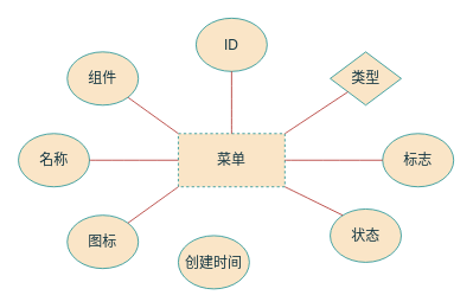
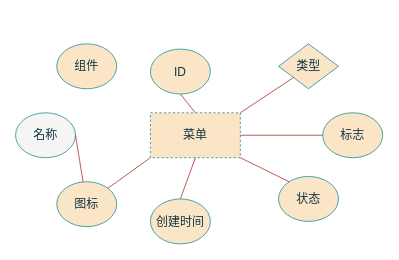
  <mxCell id="0" />
  <mxCell id="1" parent="0" />
  <mxCell id="2" value="菜单" style="rounded=0;whiteSpace=wrap;html=1;strokeColor=#0F8B8D;fontSize=16;fontColor=#143642;fillColor=#FAE5C7;labelBackgroundColor=none;dashed=1;" parent="1" vertex="1"><mxGeometry x="200" y="150" width="120" height="60" as="geometry" /></mxCell>
  <mxCell id="3" value="标志" style="ellipse;whiteSpace=wrap;html=1;strokeColor=#0F8B8D;fontSize=16;fontColor=#143642;fillColor=#FAE5C7;labelBackgroundColor=none;" parent="1" vertex="1"><mxGeometry x="430" y="150" width="80" height="60" as="geometry" /></mxCell>
  <mxCell id="4" value="创建时间" style="ellipse;whiteSpace=wrap;html=1;strokeColor=#0F8B8D;fontSize=16;fontColor=#143642;fillColor=#FAE5C7;labelBackgroundColor=none;" parent="1" vertex="1"><mxGeometry x="200" y="265" width="80" height="60" as="geometry" /></mxCell>
- <mxCell id="5" value="名称" style="ellipse;whiteSpace=wrap;html=1;strokeColor=#0F8B8D;fontSize=16;fontColor=#143642;fillColor=#FAE5C7;labelBackgroundColor=none;" parent="1" vertex="1"><mxGeometry x="20" y="150" width="80" height="60" as="geometry" /></mxCell>
+ <mxCell id="5" value="名称" style="ellipse;whiteSpace=wrap;html=1;strokeColor=#0F8B8D;fontSize=16;fontColor=#143642;fillColor=#f5f5f5;labelBackgroundColor=none;" parent="1" vertex="1"><mxGeometry x="20" y="150" width="80" height="60" as="geometry" /></mxCell>
  <mxCell id="6" value="图标" style="ellipse;whiteSpace=wrap;html=1;strokeColor=#0F8B8D;fontSize=16;fontColor=#143642;fillColor=#FAE5C7;labelBackgroundColor=none;" parent="1" vertex="1"><mxGeometry x="75" y="242" width="80" height="60" as="geometry" /></mxCell>
- <mxCell id="7" value="ID" style="ellipse;whiteSpace=wrap;html=1;strokeColor=#0F8B8D;fontSize=16;fontColor=#143642;fillColor=#FAE5C7;labelBackgroundColor=none;" parent="1" vertex="1"><mxGeometry x="220" y="20" width="80" height="60" as="geometry" /></mxCell>
+ <mxCell id="7" value="ID" style="ellipse;whiteSpace=wrap;html=1;strokeColor=#0F8B8D;fontSize=16;fontColor=#143642;fillColor=#FAE5C7;labelBackgroundColor=none;" parent="1" vertex="1"><mxGeometry x="200" y="65" width="80" height="60" as="geometry" /></mxCell>
  <mxCell id="8" value="状态" style="ellipse;whiteSpace=wrap;html=1;strokeColor=#0F8B8D;fontSize=16;fontColor=#143642;fillColor=#FAE5C7;labelBackgroundColor=none;" parent="1" vertex="1"><mxGeometry x="371" y="235" width="80" height="60" as="geometry" /></mxCell>
  <mxCell id="9" value="" style="endArrow=none;html=1;rounded=0;strokeColor=#A8201A;fontSize=12;fontColor=default;startSize=8;endSize=8;fillColor=#FAE5C7;curved=1;entryX=0.5;entryY=1;entryDx=0;entryDy=0;exitX=0.5;exitY=0;exitDx=0;exitDy=0;labelBackgroundColor=none;" parent="1" source="2" target="7" edge="1"><mxGeometry width="50" height="50" relative="1" as="geometry"><mxPoint x="130" y="230" as="sourcePoint" /><mxPoint x="180" y="180" as="targetPoint" /></mxGeometry></mxCell>
  <mxCell id="10" value="" style="endArrow=none;html=1;rounded=0;strokeColor=#A8201A;fontSize=12;fontColor=default;startSize=8;endSize=8;fillColor=#FAE5C7;curved=1;exitX=1;exitY=1;exitDx=0;exitDy=0;labelBackgroundColor=none;" parent="1" source="2" edge="1"><mxGeometry width="50" height="50" relative="1" as="geometry"><mxPoint x="130" y="230" as="sourcePoint" /><mxPoint x="385" y="242" as="targetPoint" /></mxGeometry></mxCell>
  <mxCell id="11" value="" style="endArrow=none;html=1;rounded=0;strokeColor=#A8201A;fontSize=12;fontColor=default;startSize=8;endSize=8;fillColor=#FAE5C7;curved=1;entryX=1;entryY=0;entryDx=0;entryDy=0;exitX=0;exitY=1;exitDx=0;exitDy=0;labelBackgroundColor=none;" parent="1" source="2" target="6" edge="1"><mxGeometry width="50" height="50" relative="1" as="geometry"><mxPoint x="130" y="230" as="sourcePoint" /><mxPoint x="180" y="180" as="targetPoint" /></mxGeometry></mxCell>
- <mxCell id="12" value="" style="endArrow=none;html=1;rounded=0;strokeColor=#A8201A;fontSize=12;fontColor=default;startSize=8;endSize=8;fillColor=#FAE5C7;curved=1;entryX=0;entryY=0.5;entryDx=0;entryDy=0;exitX=1;exitY=0.5;exitDx=0;exitDy=0;labelBackgroundColor=none;" parent="1" source="5" target="2" edge="1"><mxGeometry width="50" height="50" relative="1" as="geometry"><mxPoint x="130" y="230" as="sourcePoint" /><mxPoint x="180" y="180" as="targetPoint" /></mxGeometry></mxCell>
+ <mxCell id="12" value="" style="endArrow=none;html=1;rounded=0;strokeColor=#A8201A;fontSize=12;fontColor=default;startSize=8;endSize=8;fillColor=#FAE5C7;curved=1;exitX=1;exitY=0.5;exitDx=0;exitDy=0;labelBackgroundColor=none;" parent="1" source="5" target="6" edge="1"><mxGeometry width="50" height="50" relative="1" as="geometry"><mxPoint x="130" y="230" as="sourcePoint" /><mxPoint x="180" y="180" as="targetPoint" /></mxGeometry></mxCell>
  <mxCell id="13" value="" style="endArrow=none;html=1;rounded=0;strokeColor=#A8201A;fontSize=12;fontColor=default;startSize=8;endSize=8;fillColor=#FAE5C7;curved=1;entryX=0;entryY=0.5;entryDx=0;entryDy=0;exitX=1;exitY=0.5;exitDx=0;exitDy=0;labelBackgroundColor=none;" parent="1" source="2" target="3" edge="1"><mxGeometry width="50" height="50" relative="1" as="geometry"><mxPoint x="130" y="230" as="sourcePoint" /><mxPoint x="180" y="180" as="targetPoint" /></mxGeometry></mxCell>
+ <mxCell id="14" value="" style="endArrow=none;html=1;rounded=0;strokeColor=#A8201A;fontSize=12;fontColor=default;startSize=8;endSize=8;fillColor=#FAE5C7;curved=1;entryX=0.5;entryY=1;entryDx=0;entryDy=0;exitX=0.5;exitY=0;exitDx=0;exitDy=0;labelBackgroundColor=none;" parent="1" source="4" target="2" edge="1"><mxGeometry width="50" height="50" relative="1" as="geometry"><mxPoint x="130" y="230" as="sourcePoint" /><mxPoint x="180" y="180" as="targetPoint" /></mxGeometry></mxCell>
  <mxCell id="15" value="类型" style="rhombus;whiteSpace=wrap;html=1;strokeColor=#0F8B8D;fontSize=16;fontColor=#143642;fillColor=#FAE5C7;labelBackgroundColor=none;" parent="1" vertex="1"><mxGeometry x="371" y="58" width="80" height="60" as="geometry" /></mxCell>
  <mxCell id="16" value="组件" style="ellipse;whiteSpace=wrap;html=1;strokeColor=#0F8B8D;fontSize=16;fontColor=#143642;fillColor=#FAE5C7;labelBackgroundColor=none;" parent="1" vertex="1"><mxGeometry x="75" y="58" width="80" height="60" as="geometry" /></mxCell>
  <mxCell id="17" value="" style="endArrow=none;html=1;rounded=0;strokeColor=#A8201A;fontSize=12;fontColor=default;startSize=8;endSize=8;fillColor=#FAE5C7;curved=1;entryX=0;entryY=1;entryDx=0;entryDy=0;exitX=1;exitY=0;exitDx=0;exitDy=0;labelBackgroundColor=none;" parent="1" source="2" target="15" edge="1"><mxGeometry width="50" height="50" relative="1" as="geometry"><mxPoint x="337" y="129" as="sourcePoint" /><mxPoint x="447" y="129" as="targetPoint" /></mxGeometry></mxCell>
- <mxCell id="18" value="" style="endArrow=none;html=1;rounded=0;strokeColor=#A8201A;fontSize=12;fontColor=default;startSize=8;endSize=8;fillColor=#FAE5C7;curved=1;entryX=0;entryY=0;entryDx=0;entryDy=0;exitX=1;exitY=1;exitDx=0;exitDy=0;labelBackgroundColor=none;" parent="1" source="16" target="2" edge="1"><mxGeometry width="50" height="50" relative="1" as="geometry"><mxPoint x="166" y="118" as="sourcePoint" /><mxPoint x="276" y="118" as="targetPoint" /></mxGeometry></mxCell>
